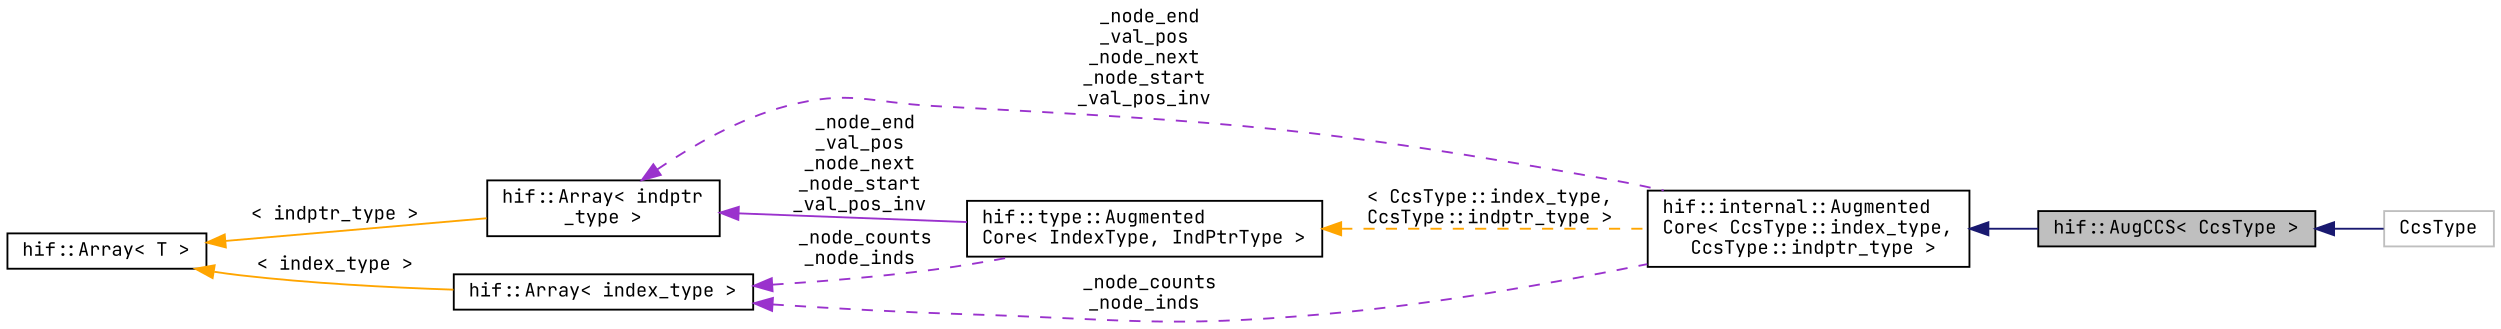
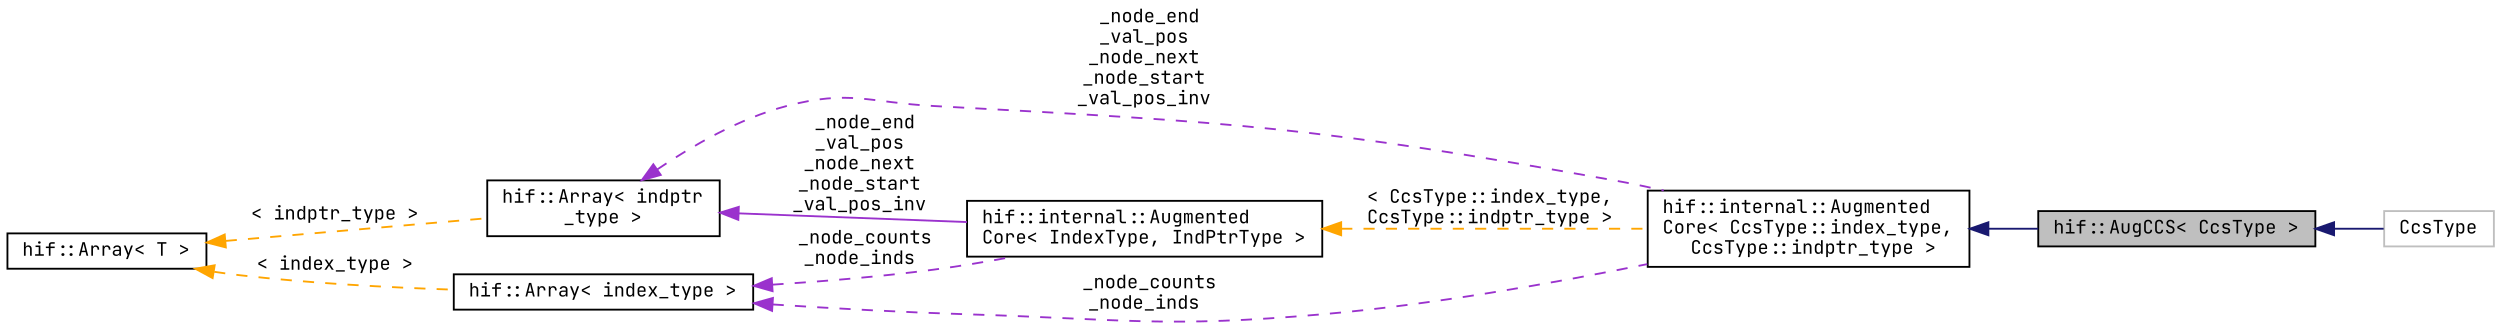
  digraph {
    fontname="JetBrains Mono"
    rankdir=LR
    node [color=black fillcolor=white fontname="JetBrains Mono" fontsize=10 shape=record style=filled]
    edge [color=darkorchid3 dir=back fontname="JetBrains Mono" fontsize=10 labelfontname=Helvetica labelfontsize=10 style=dashed]
    n1 [fillcolor=grey75 fontcolor=black height=0.2 label="hif::AugCCS\< CcsType \>" width=0.4]
    n2 [color=grey75 height=0.2 label=CcsType width=0.4]
    n3 [height=0.2 label="hif::internal::Augmented\lCore\< CcsType::index_type,\l CcsType::indptr_type \>" width=0.4]
    n4 [height=0.2 label="hif::Array\< indptr\l_type \>" width=0.4]
-   n5 [height=0.2 label="hif::type::Augmented\lCore\< IndexType, IndPtrType \>" width=0.4]
+   n5 [height=0.2 label="hif::internal::Augmented\lCore\< IndexType, IndPtrType \>" width=0.4]
    n6 [height=0.2 label="hif::Array\< T \>" width=0.4]
    n7 [height=0.2 label="hif::Array\< index_type \>" width=0.4]
    n1 -> n2 [color=midnightblue style=solid]
    n3 -> n1 [color=midnightblue style=solid]
    n4 -> n3 [label=" _node_end\n_val_pos\n_node_next\n_node_start\n_val_pos_inv"]
    n4 -> n5 [label=" _node_end\n_val_pos\n_node_next\n_node_start\n_val_pos_inv" style=solid]
    n5 -> n3 [color=orange label=" \< CcsType::index_type,\l CcsType::indptr_type \>"]
-   n6 -> n4 [color=orange label=" \< indptr_type \>" style=solid]
-   n6 -> n7 [color=orange label=" \< index_type \>" style=solid]
+   n6 -> n4 [color=orange label=" \< indptr_type \>"]
+   n6 -> n7 [color=orange label=" \< index_type \>"]
    n7 -> n3 [label=" _node_counts\n_node_inds"]
    n7 -> n5 [label=" _node_counts\n_node_inds"]
  }
